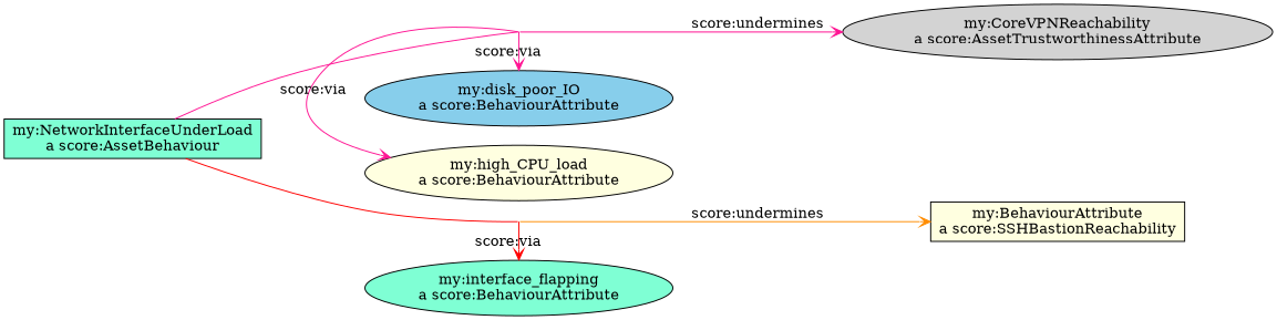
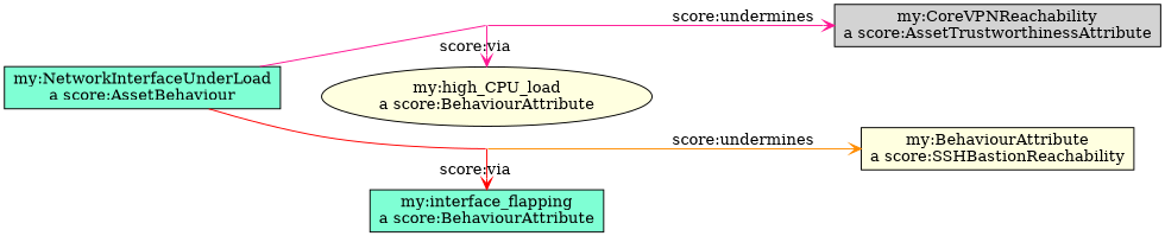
  digraph {
    rankdir=LR
    node [shape=oval style=filled]
    edge [arrowhead=open color=deeppink dir=forward tailclip=false]
    invis1 [shape=point style=invis]
    n2 [fillcolor=lightyellow label="my:high_CPU_load\na score:BehaviourAttribute"]
-   n3 [fillcolor=skyblue label="my:disk_poor_IO\na score:BehaviourAttribute"]
    invis2 [shape=point style=invis]
-   n5 [fillcolor=aquamarine label="my:interface_flapping\na score:BehaviourAttribute"]
-   n6 [fillcolor=lightgrey label="my:CoreVPNReachability\na score:AssetTrustworthinessAttribute" shape=ellipse]
+   n5 [fillcolor=aquamarine label="my:interface_flapping\na score:BehaviourAttribute" shape=box]
+   n6 [fillcolor=lightgrey label="my:CoreVPNReachability\na score:AssetTrustworthinessAttribute" shape=box]
    n7 [fillcolor=lightyellow label="my:BehaviourAttribute\na score:SSHBastionReachability" shape=box]
    n8 [fillcolor=aquamarine label="my:NetworkInterfaceUnderLoad\na score:AssetBehaviour" shape=box]
    subgraph sub_1 {
      rank=same
      invis1
      n2
-     n3
    }
    subgraph sub_2 {
      rank=same
      invis2
      n5
    }
    invis1 -> n2 [label="score:via"]
-   invis1 -> n3 [label="score:via"]
    invis1 -> n6 [label="score:undermines"]
    invis2 -> n5 [color=red label="score:via"]
    invis2 -> n7 [color=darkorange label="score:undermines"]
    n8 -> invis1 [dir=none headclip=false tailclip=""]
    n8 -> invis2 [color=red dir=none headclip=false tailclip=""]
  }
